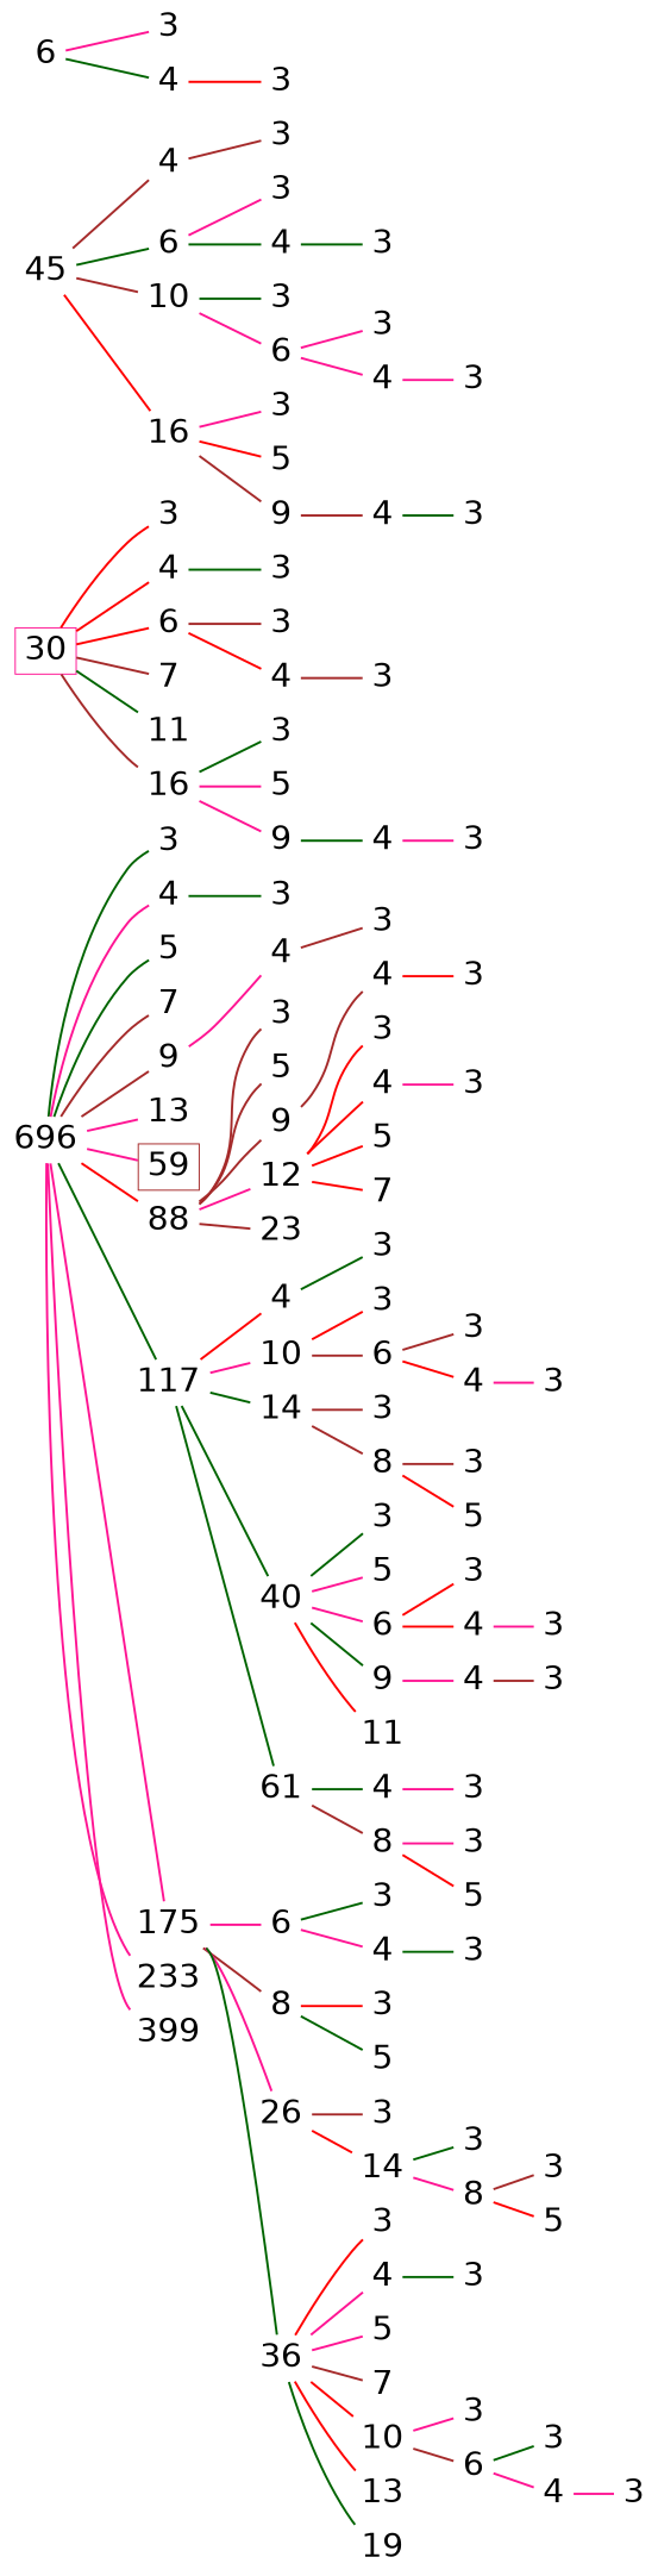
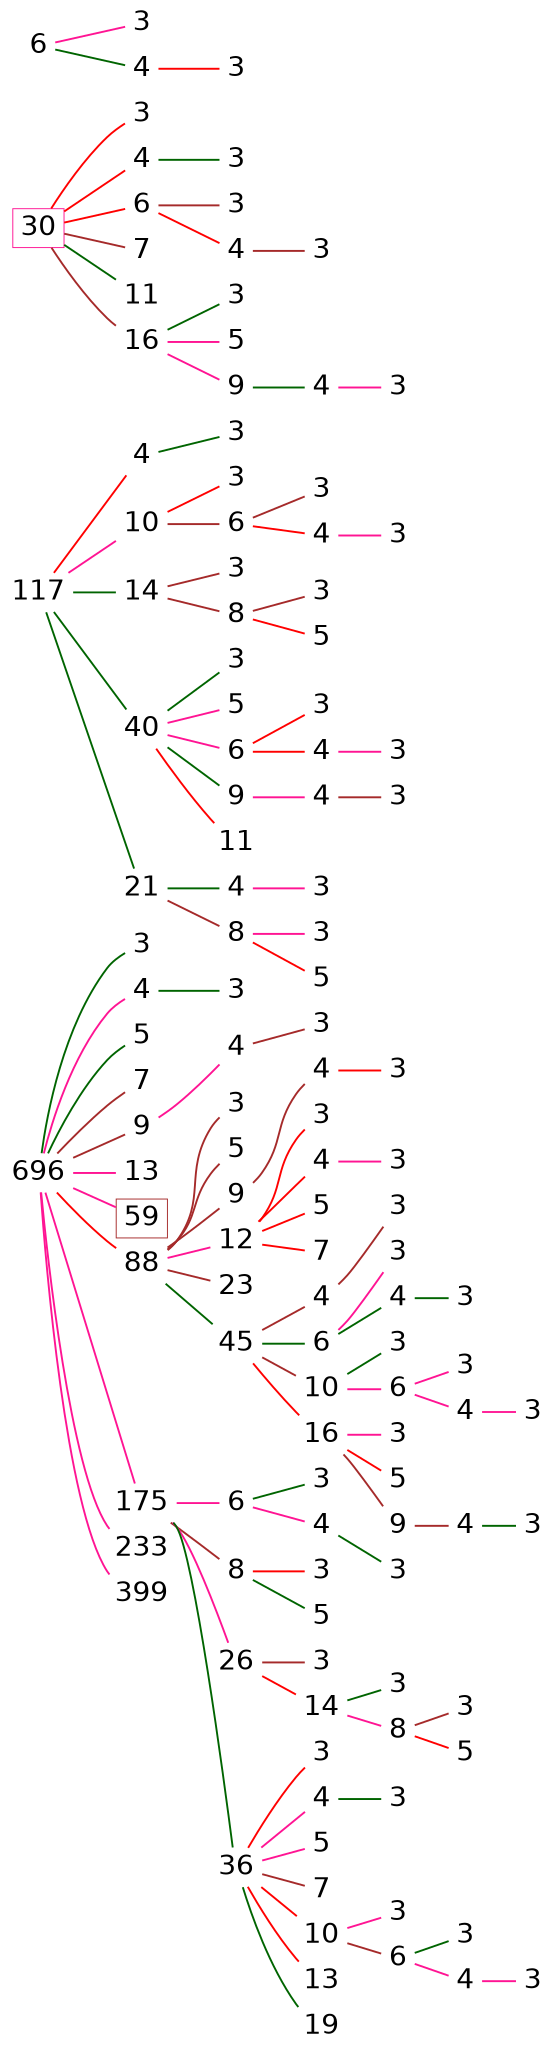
  digraph {
    nodesep=0.1
    rankdir=LR
    node [color=deeppink fontname=Helvetica fontsize=30 shape=plaintext]
    edge [color=deeppink dir=none style=bold]
    n1 [color=brown height=0.25 label=696 width=0.25]
    n2 [height=0.25 label=3 width=0.25]
    n3 [color=brown height=0.25 label=4 width=0.25]
    n4 [height=0.25 label=5 width=0.25]
    n5 [height=0.25 label=7 width=0.25]
    n6 [height=0.25 label=9 width=0.25]
    n7 [color=brown height=0.25 label=13 width=0.25]
    n8 [color=brown height=0.25 label=59 shape=box width=0.25]
    n9 [color=brown height=0.25 label=88 width=0.25]
    n10 [height=0.25 label=117 width=0.25]
    n11 [height=0.25 label=175 width=0.25]
    n12 [height=0.25 label=233 width=0.25]
    n13 [height=0.25 label=399 width=0.25]
    n14 [height=0.25 label=3 width=0.25]
    n15 [color=brown height=0.25 label=4 width=0.25]
    n16 [height=0.25 label=30 shape=box width=0.25]
    n17 [color=brown height=0.25 label=3 width=0.25]
    n18 [color=brown height=0.25 label=4 width=0.25]
    n19 [color=brown height=0.25 label=6 width=0.25]
    n20 [color=brown height=0.25 label=7 width=0.25]
    n21 [height=0.25 label=11 width=0.25]
    n22 [color=brown height=0.25 label=16 width=0.25]
    n23 [height=0.25 label=3 width=0.25]
    n24 [color=brown height=0.25 label=5 width=0.25]
    n25 [height=0.25 label=9 width=0.25]
    n26 [height=0.25 label=12 width=0.25]
    n27 [height=0.25 label=23 width=0.25]
    n28 [height=0.25 label=45 width=0.25]
    n29 [color=brown height=0.25 label=4 width=0.25]
    n30 [height=0.25 label=10 width=0.25]
    n31 [color=brown height=0.25 label=14 width=0.25]
    n32 [height=0.25 label=40 width=0.25]
-   n33 [height=0.25 label=61 width=0.25]
+   n33 [height=0.25 label=21 width=0.25]
    n34 [color=brown height=0.25 label=6 width=0.25]
    n35 [height=0.25 label=8 width=0.25]
    n36 [height=0.25 label=26 width=0.25]
    n37 [height=0.25 label=36 width=0.25]
    n38 [color=brown height=0.25 label=3 width=0.25]
    n39 [height=0.25 label=6 width=0.25]
    n40 [height=0.25 label=3 width=0.25]
    n41 [color=brown height=0.25 label=4 width=0.25]
    n42 [height=0.25 label=3 width=0.25]
    n43 [height=0.25 label=3 width=0.25]
    n44 [color=brown height=0.25 label=3 width=0.25]
    n45 [height=0.25 label=4 width=0.25]
    n46 [color=brown height=0.25 label=3 width=0.25]
    n47 [color=brown height=0.25 label=5 width=0.25]
    n48 [height=0.25 label=9 width=0.25]
    n49 [height=0.25 label=3 width=0.25]
    n50 [height=0.25 label=4 width=0.25]
    n51 [color=brown height=0.25 label=3 width=0.25]
    n52 [color=brown height=0.25 label=4 width=0.25]
    n53 [height=0.25 label=3 width=0.25]
    n54 [color=brown height=0.25 label=4 width=0.25]
    n55 [height=0.25 label=5 width=0.25]
    n56 [height=0.25 label=7 width=0.25]
    n57 [height=0.25 label=4 width=0.25]
    n58 [color=brown height=0.25 label=6 width=0.25]
    n59 [color=brown height=0.25 label=10 width=0.25]
    n60 [height=0.25 label=16 width=0.25]
    n61 [height=0.25 label=3 width=0.25]
    n62 [height=0.25 label=3 width=0.25]
    n63 [height=0.25 label=3 width=0.25]
    n64 [color=brown height=0.25 label=3 width=0.25]
    n65 [color=brown height=0.25 label=4 width=0.25]
    n66 [height=0.25 label=3 width=0.25]
    n67 [height=0.25 label=6 width=0.25]
    n68 [height=0.25 label=3 width=0.25]
    n69 [height=0.25 label=5 width=0.25]
    n70 [color=brown height=0.25 label=9 width=0.25]
    n71 [color=brown height=0.25 label=3 width=0.25]
    n72 [height=0.25 label=3 width=0.25]
    n73 [color=brown height=0.25 label=4 width=0.25]
    n74 [color=brown height=0.25 label=3 width=0.25]
    n75 [height=0.25 label=4 width=0.25]
    n76 [color=brown height=0.25 label=3 width=0.25]
    n77 [height=0.25 label=3 width=0.25]
    n78 [color=brown height=0.25 label=3 width=0.25]
    n79 [height=0.25 label=6 width=0.25]
    n80 [height=0.25 label=3 width=0.25]
    n81 [height=0.25 label=8 width=0.25]
    n82 [height=0.25 label=3 width=0.25]
    n83 [color=brown height=0.25 label=5 width=0.25]
    n84 [height=0.25 label=6 width=0.25]
    n85 [color=brown height=0.25 label=9 width=0.25]
    n86 [height=0.25 label=11 width=0.25]
    n87 [height=0.25 label=3 width=0.25]
    n88 [color=brown height=0.25 label=4 width=0.25]
    n89 [color=brown height=0.25 label=3 width=0.25]
    n90 [height=0.25 label=3 width=0.25]
    n91 [height=0.25 label=5 width=0.25]
    n92 [height=0.25 label=3 width=0.25]
    n93 [color=brown height=0.25 label=4 width=0.25]
    n94 [height=0.25 label=4 width=0.25]
    n95 [color=brown height=0.25 label=4 width=0.25]
    n96 [color=brown height=0.25 label=8 width=0.25]
    n97 [color=brown height=0.25 label=3 width=0.25]
    n98 [color=brown height=0.25 label=3 width=0.25]
    n99 [color=brown height=0.25 label=3 width=0.25]
    n100 [color=brown height=0.25 label=3 width=0.25]
    n101 [color=brown height=0.25 label=5 width=0.25]
    n102 [color=brown height=0.25 label=3 width=0.25]
    n103 [height=0.25 label=4 width=0.25]
    n104 [color=brown height=0.25 label=3 width=0.25]
    n105 [color=brown height=0.25 label=5 width=0.25]
    n106 [height=0.25 label=3 width=0.25]
    n107 [height=0.25 label=14 width=0.25]
    n108 [color=brown height=0.25 label=3 width=0.25]
    n109 [color=brown height=0.25 label=4 width=0.25]
    n110 [height=0.25 label=5 width=0.25]
    n111 [height=0.25 label=7 width=0.25]
    n112 [color=brown height=0.25 label=10 width=0.25]
    n113 [color=brown height=0.25 label=13 width=0.25]
    n114 [color=brown height=0.25 label=19 width=0.25]
    n115 [height=0.25 label=3 width=0.25]
    n116 [height=0.25 label=3 width=0.25]
    n117 [color=brown height=0.25 label=8 width=0.25]
    n118 [color=brown height=0.25 label=3 width=0.25]
    n119 [height=0.25 label=5 width=0.25]
    n120 [height=0.25 label=3 width=0.25]
    n121 [height=0.25 label=3 width=0.25]
    n122 [color=brown height=0.25 label=6 width=0.25]
    n123 [color=brown height=0.25 label=3 width=0.25]
    n124 [color=brown height=0.25 label=4 width=0.25]
    n125 [color=brown height=0.25 label=3 width=0.25]
    n1 -> n2 [color=darkgreen]
    n1 -> n3
    n1 -> n4 [color=darkgreen]
    n1 -> n5 [color=brown]
    n1 -> n6 [color=brown]
    n1 -> n7
    n1 -> n8
    n1 -> n9 [color=red]
-   n1 -> n10 [color=darkgreen]
    n1 -> n11
    n1 -> n12
    n1 -> n13
    n3 -> n14 [color=darkgreen]
    n6 -> n15
    n9 -> n23 [color=brown]
    n9 -> n24 [color=brown]
    n9 -> n25 [color=brown]
    n9 -> n26
    n9 -> n27 [color=brown]
+   n9 -> n28 [color=darkgreen]
    n10 -> n29 [color=red]
    n10 -> n30
    n10 -> n31 [color=darkgreen]
    n10 -> n32 [color=darkgreen]
    n10 -> n33 [color=darkgreen]
    n11 -> n34
    n11 -> n35 [color=brown]
    n11 -> n36
    n11 -> n37 [color=darkgreen]
    n15 -> n38 [color=brown]
    n16 -> n17 [color=red]
    n16 -> n18 [color=red]
    n16 -> n19 [color=red]
    n16 -> n20 [color=brown]
    n16 -> n21 [color=darkgreen]
    n16 -> n22 [color=brown]
    n18 -> n43 [color=darkgreen]
    n19 -> n44 [color=brown]
    n19 -> n45 [color=red]
    n22 -> n46 [color=darkgreen]
    n22 -> n47
    n22 -> n48
    n25 -> n52 [color=brown]
    n26 -> n53 [color=red]
    n26 -> n54 [color=red]
    n26 -> n55 [color=red]
    n26 -> n56 [color=red]
    n28 -> n57 [color=brown]
    n28 -> n58 [color=darkgreen]
    n28 -> n59 [color=brown]
    n28 -> n60 [color=red]
    n29 -> n77 [color=darkgreen]
    n30 -> n78 [color=red]
    n30 -> n79 [color=brown]
    n31 -> n80 [color=brown]
    n31 -> n81 [color=brown]
    n32 -> n82 [color=darkgreen]
    n32 -> n83
    n32 -> n84
    n32 -> n85 [color=darkgreen]
    n32 -> n86 [color=red]
    n33 -> n95 [color=darkgreen]
    n33 -> n96 [color=brown]
    n34 -> n102 [color=darkgreen]
    n34 -> n103
    n35 -> n104 [color=red]
    n35 -> n105 [color=darkgreen]
    n36 -> n106 [color=brown]
    n36 -> n107 [color=red]
    n37 -> n108 [color=red]
    n37 -> n109
    n37 -> n110
    n37 -> n111 [color=brown]
    n37 -> n112 [color=red]
    n37 -> n113 [color=red]
    n37 -> n114 [color=darkgreen]
    n39 -> n40
    n39 -> n41 [color=darkgreen]
    n41 -> n42 [color=red]
    n45 -> n49 [color=brown]
    n48 -> n50 [color=darkgreen]
    n50 -> n51
    n52 -> n61 [color=red]
    n54 -> n62
    n57 -> n63 [color=brown]
    n58 -> n64
    n58 -> n65 [color=darkgreen]
    n59 -> n66 [color=darkgreen]
    n59 -> n67
    n60 -> n68
    n60 -> n69 [color=red]
    n60 -> n70 [color=brown]
    n65 -> n71 [color=darkgreen]
    n67 -> n72
    n67 -> n73
    n70 -> n75 [color=brown]
    n73 -> n74
    n75 -> n76 [color=darkgreen]
    n79 -> n87 [color=brown]
    n79 -> n88 [color=red]
    n81 -> n90 [color=brown]
    n81 -> n91 [color=red]
    n84 -> n92 [color=red]
    n84 -> n93 [color=red]
    n85 -> n94
    n88 -> n89
    n93 -> n97
    n94 -> n98 [color=brown]
    n95 -> n99
    n96 -> n100
    n96 -> n101 [color=red]
    n103 -> n115 [color=darkgreen]
    n107 -> n116 [color=darkgreen]
    n107 -> n117
    n109 -> n120 [color=darkgreen]
    n112 -> n121
    n112 -> n122 [color=brown]
    n117 -> n118 [color=brown]
    n117 -> n119 [color=red]
    n122 -> n123 [color=darkgreen]
    n122 -> n124
    n124 -> n125
  }
